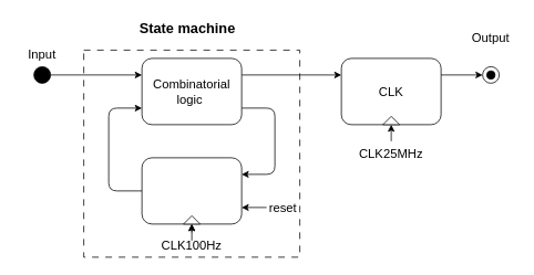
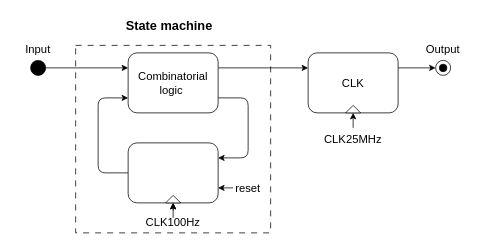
  <mxCell id="0" />
  <mxCell id="1" parent="0" />
  <mxCell id="2" value="" style="rounded=0;whiteSpace=wrap;html=1;dashed=1;dashPattern=8 8;fillColor=none;fontSize=15;" parent="1" vertex="1"><mxGeometry x="100" y="60" width="260" height="250" as="geometry" /></mxCell>
  <mxCell id="3" style="edgeStyle=none;html=1;entryX=0;entryY=0.25;entryDx=0;entryDy=0;fontSize=15;" parent="1" source="4" target="7" edge="1"><mxGeometry relative="1" as="geometry" /></mxCell>
  <mxCell id="4" value="" style="ellipse;whiteSpace=wrap;html=1;aspect=fixed;gradientColor=none;fillColor=#000000;fontSize=15;" parent="1" vertex="1"><mxGeometry x="40" y="80" width="20" height="20" as="geometry" /></mxCell>
  <mxCell id="5" style="edgeStyle=none;html=1;exitX=1;exitY=0.25;exitDx=0;exitDy=0;entryX=0;entryY=0.25;entryDx=0;entryDy=0;fontSize=15;" parent="1" source="7" target="10" edge="1"><mxGeometry relative="1" as="geometry" /></mxCell>
  <mxCell id="6" style="edgeStyle=none;html=1;exitX=1;exitY=0.75;exitDx=0;exitDy=0;entryX=1;entryY=0.25;entryDx=0;entryDy=0;fontSize=15;" parent="1" target="12" edge="1"><mxGeometry relative="1" as="geometry"><mxPoint x="290.004" y="230" as="targetPoint" /><mxPoint x="290.12" y="130" as="sourcePoint" /><Array as="points"><mxPoint x="330" y="130" /><mxPoint x="330" y="210" /></Array></mxGeometry></mxCell>
  <mxCell id="7" value="" style="rounded=1;whiteSpace=wrap;html=1;fontSize=15;" parent="1" vertex="1"><mxGeometry x="170" y="70" width="120" height="80" as="geometry" /></mxCell>
  <mxCell id="8" value="Input" style="text;html=1;align=center;verticalAlign=middle;whiteSpace=wrap;rounded=0;fontSize=15;" parent="1" vertex="1"><mxGeometry x="20" y="50" width="60" height="30" as="geometry" /></mxCell>
  <mxCell id="9" style="edgeStyle=none;html=1;exitX=1;exitY=0.25;exitDx=0;exitDy=0;entryX=0;entryY=0.5;entryDx=0;entryDy=0;entryPerimeter=0;fontSize=15;" parent="1" source="10" target="20" edge="1"><mxGeometry relative="1" as="geometry"><mxPoint x="610" y="90.333" as="targetPoint" /></mxGeometry></mxCell>
  <mxCell id="10" value="" style="rounded=1;whiteSpace=wrap;html=1;fontSize=15;" parent="1" vertex="1"><mxGeometry x="410" y="70" width="120" height="80" as="geometry" /></mxCell>
  <mxCell id="11" style="edgeStyle=none;html=1;entryX=0;entryY=0.75;entryDx=0;entryDy=0;fontSize=15;" parent="1" source="12" target="7" edge="1"><mxGeometry relative="1" as="geometry"><Array as="points"><mxPoint x="130" y="230" /><mxPoint x="130" y="130" /></Array></mxGeometry></mxCell>
  <mxCell id="12" value="" style="rounded=1;whiteSpace=wrap;html=1;fontSize=15;" parent="1" vertex="1"><mxGeometry x="170" y="190" width="120" height="80" as="geometry" /></mxCell>
  <mxCell id="13" value="" style="endArrow=classic;html=1;fontSize=15;" parent="1" edge="1"><mxGeometry width="50" height="50" relative="1" as="geometry"><mxPoint x="230" y="290" as="sourcePoint" /><mxPoint x="230" y="270" as="targetPoint" /></mxGeometry></mxCell>
  <mxCell id="14" value="" style="triangle;whiteSpace=wrap;html=1;rotation=-90;fontSize=15;" parent="1" vertex="1"><mxGeometry x="225" y="255" width="10" height="20" as="geometry" /></mxCell>
  <mxCell id="15" value="" style="edgeStyle=none;html=1;fontSize=15;" parent="1" source="16" target="12" edge="1"><mxGeometry relative="1" as="geometry" /></mxCell>
  <mxCell id="16" value="CLK100Hz" style="text;html=1;align=center;verticalAlign=middle;whiteSpace=wrap;rounded=0;fontSize=15;" parent="1" vertex="1"><mxGeometry x="200" y="280" width="60" height="30" as="geometry" /></mxCell>
  <mxCell id="17" style="edgeStyle=none;html=1;entryX=0;entryY=0.5;entryDx=0;entryDy=0;fontSize=15;" parent="1" source="18" target="19" edge="1"><mxGeometry relative="1" as="geometry" /></mxCell>
  <mxCell id="18" value="CLK25MHz" style="text;html=1;align=center;verticalAlign=middle;whiteSpace=wrap;rounded=0;fontSize=15;" parent="1" vertex="1"><mxGeometry x="440" y="170" width="60" height="30" as="geometry" /></mxCell>
  <mxCell id="19" value="" style="triangle;whiteSpace=wrap;html=1;rotation=-90;fontSize=15;" parent="1" vertex="1"><mxGeometry x="465" y="135" width="10" height="20" as="geometry" /></mxCell>
  <mxCell id="20" value="" style="shape=mxgraph.sysml.actFinal;html=1;verticalLabelPosition=bottom;labelBackgroundColor=#ffffff;verticalAlign=top;fontSize=15;" parent="1" vertex="1"><mxGeometry x="580" y="80" width="20" height="20" as="geometry" /></mxCell>
  <mxCell id="21" value="Combinatorial&lt;div&gt;logic&amp;nbsp;&lt;/div&gt;" style="text;html=1;align=center;verticalAlign=middle;whiteSpace=wrap;rounded=0;fontSize=15;" parent="1" vertex="1"><mxGeometry x="170" y="95" width="120" height="30" as="geometry" /></mxCell>
  <mxCell id="22" value="CLK" style="text;html=1;align=center;verticalAlign=middle;whiteSpace=wrap;rounded=0;fontSize=15;" parent="1" vertex="1"><mxGeometry x="440" y="95" width="60" height="30" as="geometry" /></mxCell>
- <mxCell id="23" value="Output" style="text;html=1;align=center;verticalAlign=middle;whiteSpace=wrap;rounded=0;fontSize=15;" parent="1" vertex="1"><mxGeometry x="560" y="30" width="60" height="30" as="geometry" /></mxCell>
+ <mxCell id="23" value="Output" style="text;html=1;align=center;verticalAlign=middle;whiteSpace=wrap;rounded=0;fontSize=15;" parent="1" vertex="1"><mxGeometry x="560" y="50" width="60" height="30" as="geometry" /></mxCell>
  <mxCell id="24" value="State machine" style="text;html=1;align=center;verticalAlign=middle;whiteSpace=wrap;rounded=0;fontStyle=1;fontSize=17;" parent="1" vertex="1"><mxGeometry x="95" y="20" width="260" height="30" as="geometry" /></mxCell>
  <mxCell id="25" style="edgeStyle=none;html=1;exitX=0;exitY=0.5;exitDx=0;exitDy=0;entryX=1;entryY=0.75;entryDx=0;entryDy=0;fontSize=15;" parent="1" source="26" target="12" edge="1"><mxGeometry relative="1" as="geometry" /></mxCell>
- <mxCell id="26" value="reset" style="text;html=1;align=center;verticalAlign=middle;whiteSpace=wrap;rounded=0;fontSize=15;" parent="1" vertex="1"><mxGeometry x="320" y="230" width="40" height="40" as="geometry" /></mxCell>
+ <mxCell id="26" value="reset" style="text;html=1;align=center;verticalAlign=middle;whiteSpace=wrap;rounded=0;fontSize=15;" parent="1" vertex="1"><mxGeometry x="310" y="230" width="40" height="40" as="geometry" /></mxCell>
